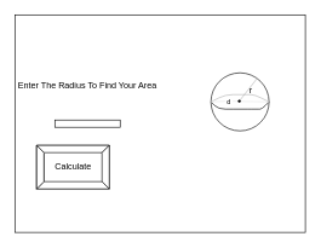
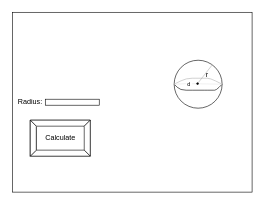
  <mxCell id="0" />
  <mxCell id="1" parent="0" />
  <mxCell id="2" value="" style="rounded=0;whiteSpace=wrap;html=1;strokeColor=#000000;" parent="1" vertex="1"><mxGeometry x="20" y="20" width="400" height="300" as="geometry" /></mxCell>
  <mxCell id="3" value="Calculate" style="labelPosition=center;verticalLabelPosition=middle;align=center;html=1;shape=mxgraph.basic.button;dx=10;" parent="1" vertex="1"><mxGeometry x="50" y="200" width="100" height="60" as="geometry" /></mxCell>
  <mxCell id="4" value="" style="ellipse;whiteSpace=wrap;html=1;aspect=fixed;" vertex="1" parent="1"><mxGeometry x="290" y="100" width="80" height="80" as="geometry" /></mxCell>
  <mxCell id="5" value="" style="rounded=0;whiteSpace=wrap;html=1;" vertex="1" parent="1"><mxGeometry x="75" y="165" width="90" height="10" as="geometry" /></mxCell>
- <mxCell id="6" value="&lt;font style=&quot;font-size: 12px&quot;&gt;Enter The Radius To Find Your Area&lt;/font&gt;" style="text;html=1;strokeColor=none;fillColor=none;align=center;verticalAlign=middle;whiteSpace=wrap;rounded=0;fontSize=16;" vertex="1" parent="1"><mxGeometry x="20" y="100" width="200" height="30" as="geometry" /></mxCell>
+ <mxCell id="7" value="Radius:" style="text;html=1;strokeColor=none;fillColor=none;align=center;verticalAlign=middle;whiteSpace=wrap;rounded=0;fontSize=12;" vertex="1" parent="1"><mxGeometry x="30" y="160" width="40" height="20" as="geometry" /></mxCell>
  <mxCell id="8" value="" style="endArrow=none;html=1;fontSize=12;entryX=1;entryY=0.5;entryDx=0;entryDy=0;exitX=0;exitY=0.5;exitDx=0;exitDy=0;" edge="1" parent="1" source="4" target="4"><mxGeometry width="50" height="50" relative="1" as="geometry"><mxPoint x="240" y="120" as="sourcePoint" /><mxPoint x="290" y="70" as="targetPoint" /><Array as="points"><mxPoint x="300" y="150" /><mxPoint x="330" y="150" /><mxPoint x="350" y="150" /><mxPoint x="360" y="150" /></Array></mxGeometry></mxCell>
  <mxCell id="9" value="" style="endArrow=none;html=1;fontSize=12;exitX=0;exitY=0.5;exitDx=0;exitDy=0;strokeColor=#B3B3B3;" edge="1" parent="1" source="4"><mxGeometry width="50" height="50" relative="1" as="geometry"><mxPoint x="290" y="135" as="sourcePoint" /><mxPoint x="370" y="140" as="targetPoint" /><Array as="points"><mxPoint x="310" y="130" /><mxPoint x="330" y="130" /><mxPoint x="350" y="130" /></Array></mxGeometry></mxCell>
  <mxCell id="10" value="" style="endArrow=none;html=1;fontSize=12;strokeColor=#B3B3B3;entryX=0.793;entryY=0.098;entryDx=0;entryDy=0;entryPerimeter=0;startArrow=none;" edge="1" parent="1" source="14" target="4"><mxGeometry width="50" height="50" relative="1" as="geometry"><mxPoint x="330" y="140" as="sourcePoint" /><mxPoint x="360" y="110" as="targetPoint" /><Array as="points" /></mxGeometry></mxCell>
  <mxCell id="11" value="" style="endArrow=none;html=1;fontSize=12;strokeColor=#000000;entryX=0.793;entryY=0.098;entryDx=0;entryDy=0;entryPerimeter=0;labelBackgroundColor=#000000;" edge="1" parent="1" target="14"><mxGeometry width="50" height="50" relative="1" as="geometry"><mxPoint x="330" y="140" as="sourcePoint" /><mxPoint x="353.44" y="107.84" as="targetPoint" /><Array as="points" /></mxGeometry></mxCell>
  <mxCell id="12" value="r" style="text;html=1;strokeColor=none;fillColor=none;align=center;verticalAlign=middle;whiteSpace=wrap;rounded=0;fontSize=12;" vertex="1" parent="1"><mxGeometry x="340" y="120" width="10" height="10" as="geometry" /></mxCell>
  <mxCell id="13" value="" style="endArrow=none;html=1;labelBackgroundColor=#000000;fontSize=12;strokeColor=#E6E6E6;startArrow=none;" edge="1" parent="1" source="15"><mxGeometry width="50" height="50" relative="1" as="geometry"><mxPoint x="290" y="140" as="sourcePoint" /><mxPoint x="370" y="140" as="targetPoint" /></mxGeometry></mxCell>
  <mxCell id="14" value="" style="ellipse;whiteSpace=wrap;html=1;aspect=fixed;fontSize=12;fillColor=#000000;" vertex="1" parent="1"><mxGeometry x="327.5" y="137.5" width="3" height="3" as="geometry" /></mxCell>
  <mxCell id="15" value="&lt;font style=&quot;font-size: 9px&quot;&gt;d&lt;/font&gt;" style="text;html=1;strokeColor=none;fillColor=none;align=center;verticalAlign=middle;whiteSpace=wrap;rounded=0;fontSize=12;" vertex="1" parent="1"><mxGeometry x="310" y="134" width="10" height="10" as="geometry" /></mxCell>
  <mxCell id="16" value="" style="endArrow=none;html=1;labelBackgroundColor=#000000;fontSize=12;strokeColor=#E6E6E6;" edge="1" parent="1" target="15"><mxGeometry width="50" height="50" relative="1" as="geometry"><mxPoint x="290" y="140" as="sourcePoint" /><mxPoint x="370" y="140" as="targetPoint" /></mxGeometry></mxCell>
